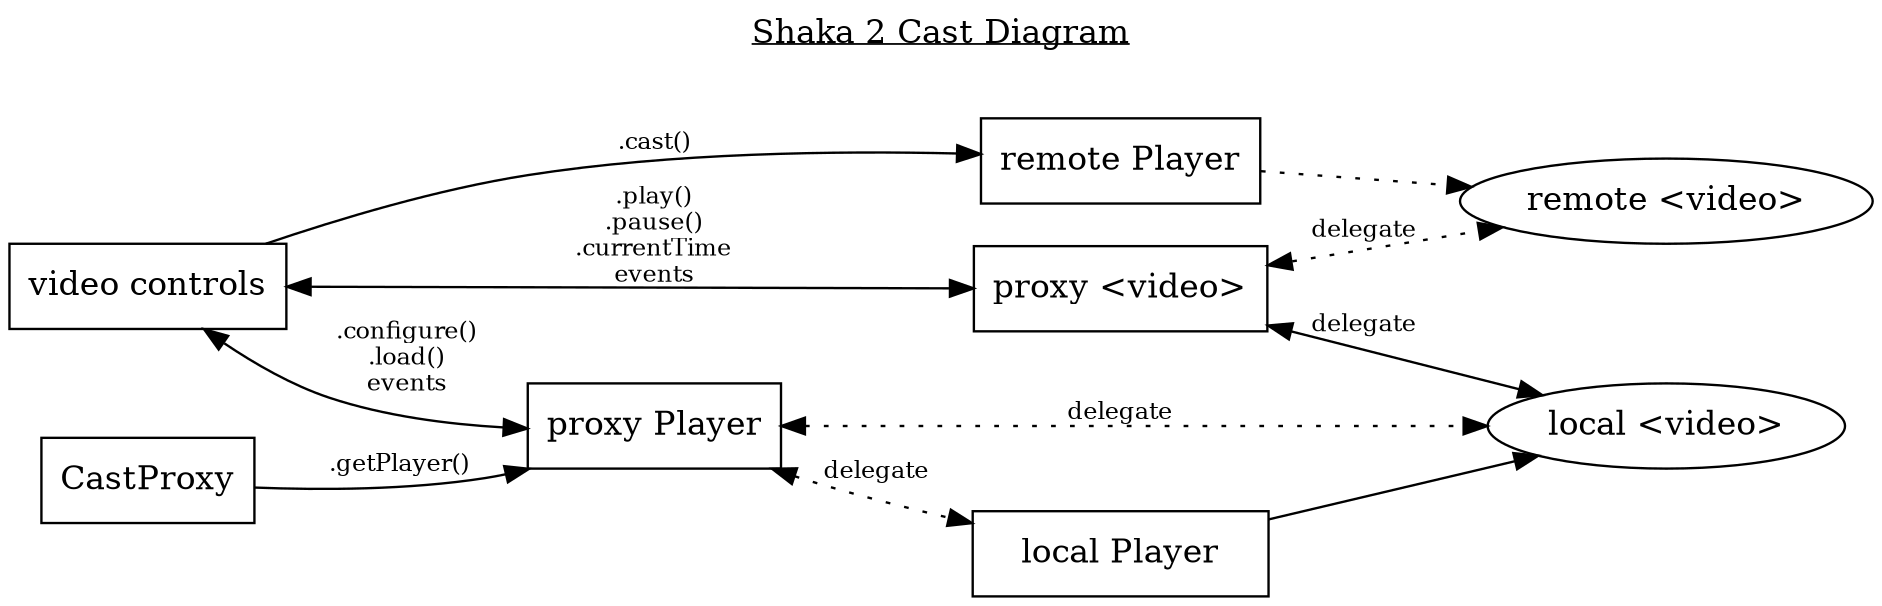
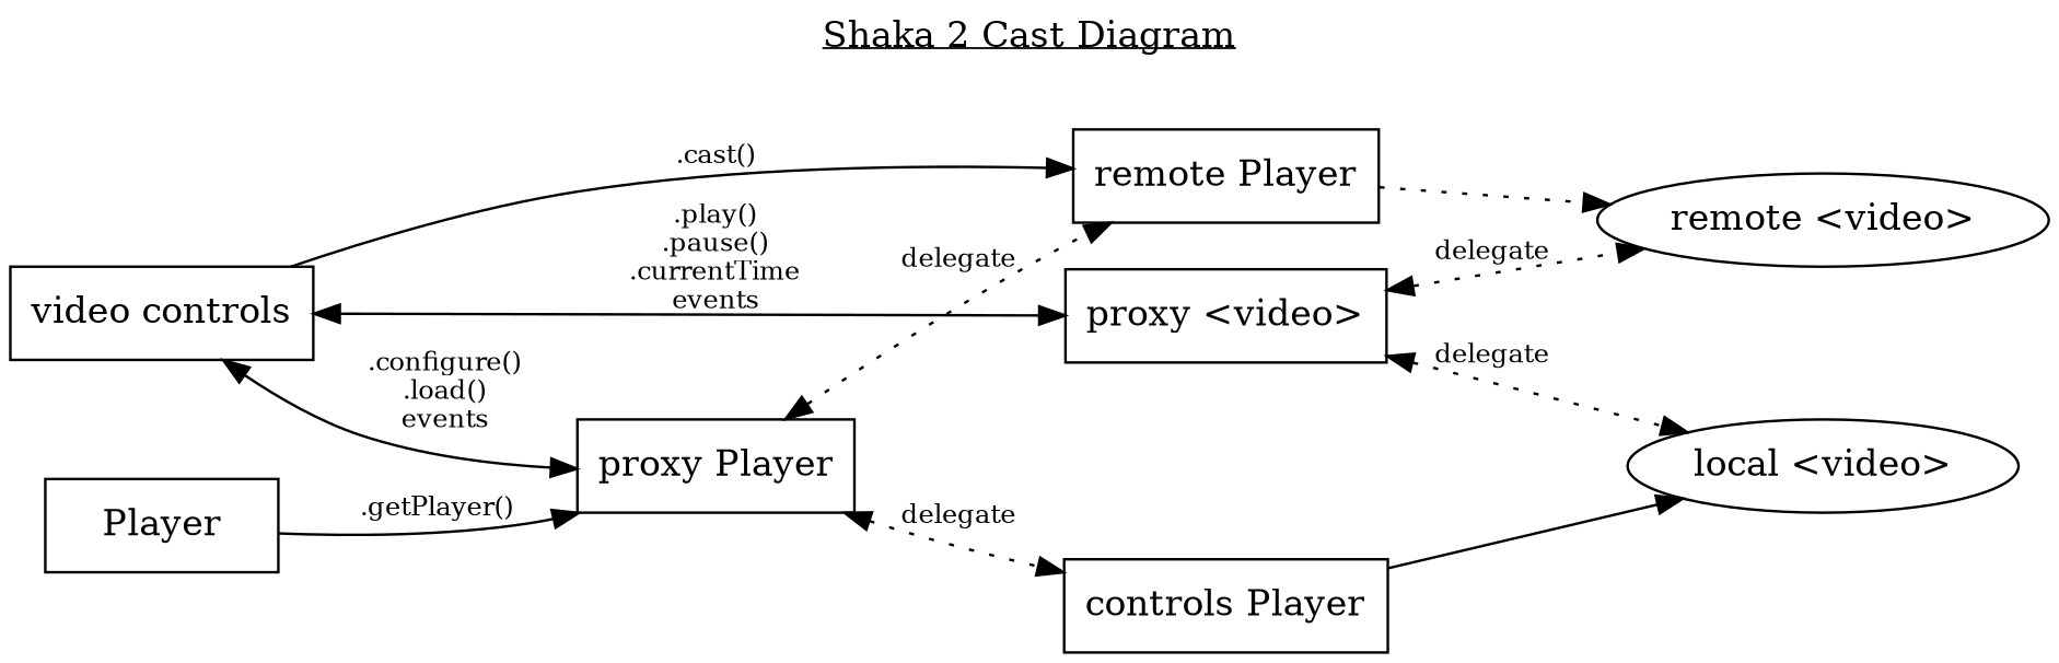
  digraph {
    label=<<u>Shaka 2 Cast Diagram</u>>
    labelloc=t
    rankdir=LR
    node [shape=rectangle]
    edge [dir=both fontsize=10]
    "local <video>" [shape=oval]
    "remote <video>" [shape=oval]
    "video controls" [shape=polygon]
    "proxy Player"
    "proxy <video>"
    "remote Player"
-   CastProxy
-   "local Player"
+   CastProxy [label=Player]
+   "local Player" [label="controls Player"]
    "video controls" -> "proxy Player" [label=".configure()\n.load()\nevents"]
    "video controls" -> "proxy <video>" [label=".play()\n.pause()\n.currentTime\nevents"]
    "video controls" -> "remote Player" [label=".cast()" dir=""]
-   "proxy Player" -> "local <video>" [label=delegate style=dotted]
+   "proxy Player" -> "remote Player" [label=delegate style=dotted]
    "proxy Player" -> "local Player" [label=delegate style=dotted]
-   "proxy <video>" -> "local <video>" [label=delegate style=solid]
+   "proxy <video>" -> "local <video>" [label=delegate style=dotted]
    "proxy <video>" -> "remote <video>" [label=delegate style=dotted]
    "remote Player" -> "remote <video>" [style=dotted dir=""]
    CastProxy -> "proxy Player" [label=".getPlayer()  " dir=""]
    "local Player" -> "local <video>" [dir=""]
  }
